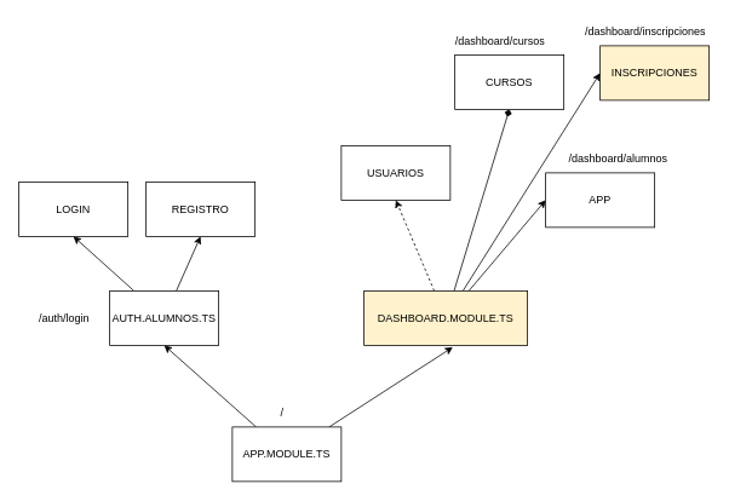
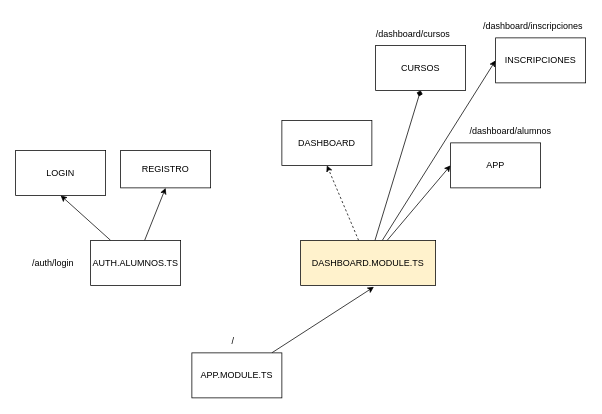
  <mxCell id="0" />
  <mxCell id="1" parent="0" />
- <mxCell id="2" style="edgeStyle=none;html=1;entryX=0.5;entryY=1;entryDx=0;entryDy=0;" edge="1" parent="1" source="4" target="7"><mxGeometry relative="1" as="geometry" /></mxCell>
  <mxCell id="3" style="edgeStyle=none;html=1;entryX=0.543;entryY=1.034;entryDx=0;entryDy=0;entryPerimeter=0;" edge="1" parent="1" source="4" target="12"><mxGeometry relative="1" as="geometry" /></mxCell>
  <mxCell id="4" value="APP.MODULE.TS" style="rounded=0;whiteSpace=wrap;html=1;" vertex="1" parent="1"><mxGeometry x="255" y="470" width="120" height="60" as="geometry" /></mxCell>
  <mxCell id="5" style="edgeStyle=none;html=1;entryX=0.5;entryY=1;entryDx=0;entryDy=0;" edge="1" parent="1" source="7" target="13"><mxGeometry relative="1" as="geometry" /></mxCell>
  <mxCell id="6" style="edgeStyle=none;html=1;entryX=0.5;entryY=1;entryDx=0;entryDy=0;" edge="1" parent="1" source="7" target="14"><mxGeometry relative="1" as="geometry" /></mxCell>
  <mxCell id="7" value="AUTH.ALUMNOS.TS" style="rounded=0;whiteSpace=wrap;html=1;" vertex="1" parent="1"><mxGeometry x="120" y="320" width="120" height="60" as="geometry" /></mxCell>
  <mxCell id="8" style="edgeStyle=none;html=1;entryX=0;entryY=0.5;entryDx=0;entryDy=0;" edge="1" parent="1" source="12" target="17"><mxGeometry relative="1" as="geometry" /></mxCell>
  <mxCell id="9" style="edgeStyle=none;html=1;entryX=0;entryY=0.5;entryDx=0;entryDy=0;" edge="1" parent="1" source="12" target="16"><mxGeometry relative="1" as="geometry" /></mxCell>
  <mxCell id="10" style="edgeStyle=none;html=1;entryX=0.5;entryY=1;entryDx=0;entryDy=0;endArrow=diamond;" edge="1" parent="1" source="12" target="15"><mxGeometry relative="1" as="geometry" /></mxCell>
  <mxCell id="11" style="edgeStyle=none;html=1;entryX=0.5;entryY=1;entryDx=0;entryDy=0;dashed=1;" edge="1" parent="1" source="12" target="18"><mxGeometry relative="1" as="geometry" /></mxCell>
  <mxCell id="12" value="DASHBOARD.MODULE.TS" style="rounded=0;whiteSpace=wrap;html=1;fillColor=#fff2cc;" vertex="1" parent="1"><mxGeometry x="400" y="320" width="180" height="60" as="geometry" /></mxCell>
  <mxCell id="13" value="LOGIN" style="rounded=0;whiteSpace=wrap;html=1;" vertex="1" parent="1"><mxGeometry x="20" y="200" width="120" height="60" as="geometry" /></mxCell>
- <mxCell id="14" value="REGISTRO" style="rounded=0;whiteSpace=wrap;html=1;" vertex="1" parent="1"><mxGeometry x="160" y="200" width="120" height="60" as="geometry" /></mxCell>
+ <mxCell id="14" value="REGISTRO" style="rounded=0;whiteSpace=wrap;html=1;" vertex="1" parent="1"><mxGeometry x="160" y="200" width="120" height="50" as="geometry" /></mxCell>
  <mxCell id="15" value="CURSOS" style="rounded=0;whiteSpace=wrap;html=1;" vertex="1" parent="1"><mxGeometry x="500" y="60" width="120" height="60" as="geometry" /></mxCell>
- <mxCell id="16" value="INSCRIPCIONES" style="rounded=0;whiteSpace=wrap;html=1;fillColor=#fff2cc;" vertex="1" parent="1"><mxGeometry x="660" y="50" width="120" height="60" as="geometry" /></mxCell>
+ <mxCell id="16" value="INSCRIPCIONES" style="rounded=0;whiteSpace=wrap;html=1;" vertex="1" parent="1"><mxGeometry x="660" y="50" width="120" height="60" as="geometry" /></mxCell>
  <mxCell id="17" value="APP" style="rounded=0;whiteSpace=wrap;html=1;" vertex="1" parent="1"><mxGeometry x="600" y="190" width="120" height="60" as="geometry" /></mxCell>
- <mxCell id="18" value="USUARIOS" style="rounded=0;whiteSpace=wrap;html=1;" vertex="1" parent="1"><mxGeometry x="375" y="160" width="120" height="60" as="geometry" /></mxCell>
+ <mxCell id="18" value="DASHBOARD" style="rounded=0;whiteSpace=wrap;html=1;" vertex="1" parent="1"><mxGeometry x="375" y="160" width="120" height="60" as="geometry" /></mxCell>
  <mxCell id="19" value="/dashboard/alumnos" style="text;html=1;strokeColor=none;fillColor=none;align=center;verticalAlign=middle;whiteSpace=wrap;rounded=0;" vertex="1" parent="1"><mxGeometry x="650" y="160" width="60" height="30" as="geometry" /></mxCell>
  <mxCell id="20" value="/auth/login" style="text;html=1;strokeColor=none;fillColor=none;align=center;verticalAlign=middle;whiteSpace=wrap;rounded=0;" vertex="1" parent="1"><mxGeometry x="40" y="335" width="60" height="30" as="geometry" /></mxCell>
  <mxCell id="21" value="/dashboard/cursos" style="text;html=1;strokeColor=none;fillColor=none;align=center;verticalAlign=middle;whiteSpace=wrap;rounded=0;" vertex="1" parent="1"><mxGeometry x="520" y="30" width="60" height="30" as="geometry" /></mxCell>
  <mxCell id="22" value="/dashboard/inscripciones" style="text;html=1;strokeColor=none;fillColor=none;align=center;verticalAlign=middle;whiteSpace=wrap;rounded=0;" vertex="1" parent="1"><mxGeometry x="680" y="20" width="60" height="30" as="geometry" /></mxCell>
  <mxCell id="23" value="/" style="text;html=1;strokeColor=none;fillColor=none;align=center;verticalAlign=middle;whiteSpace=wrap;rounded=0;" vertex="1" parent="1"><mxGeometry x="280" y="440" width="60" height="30" as="geometry" /></mxCell>
